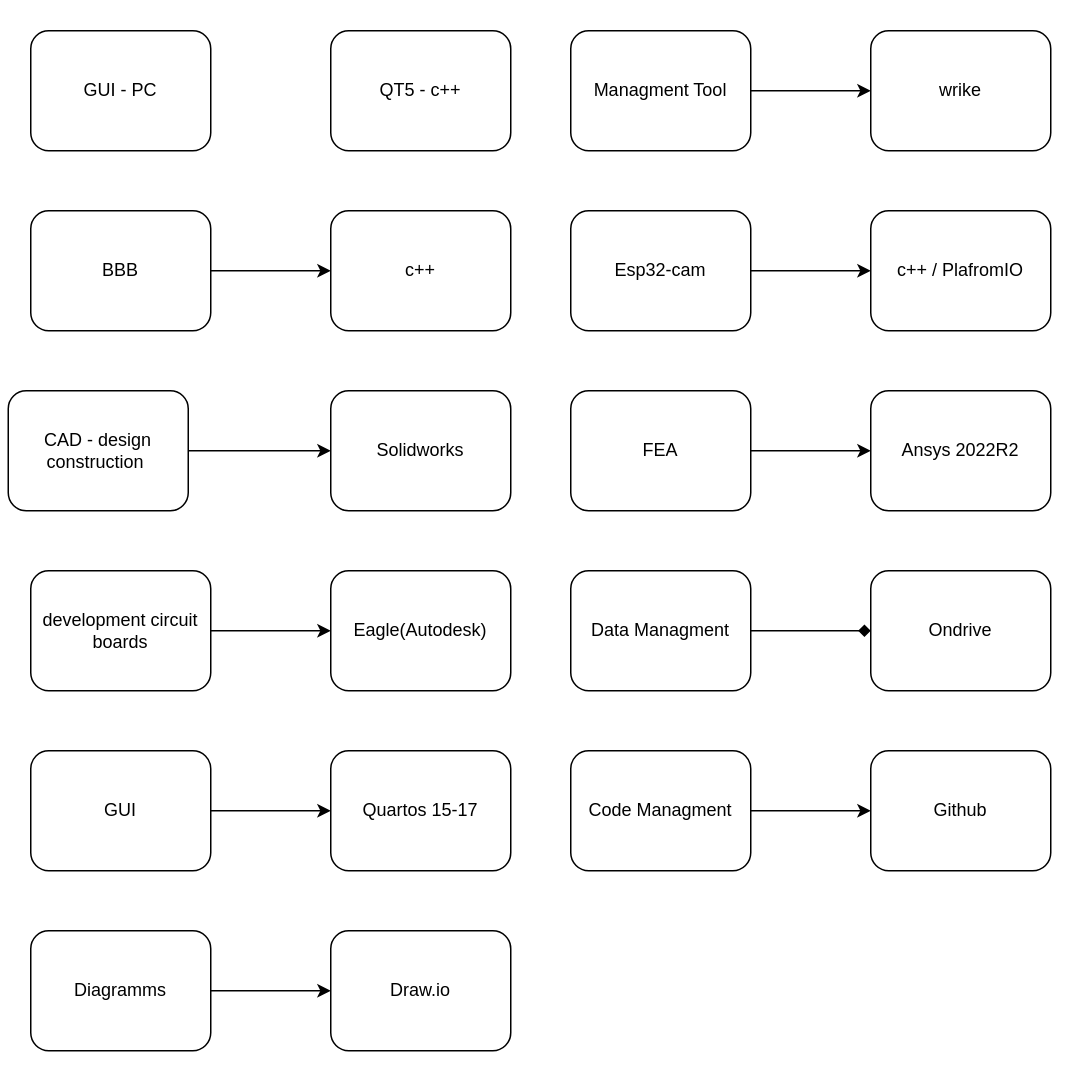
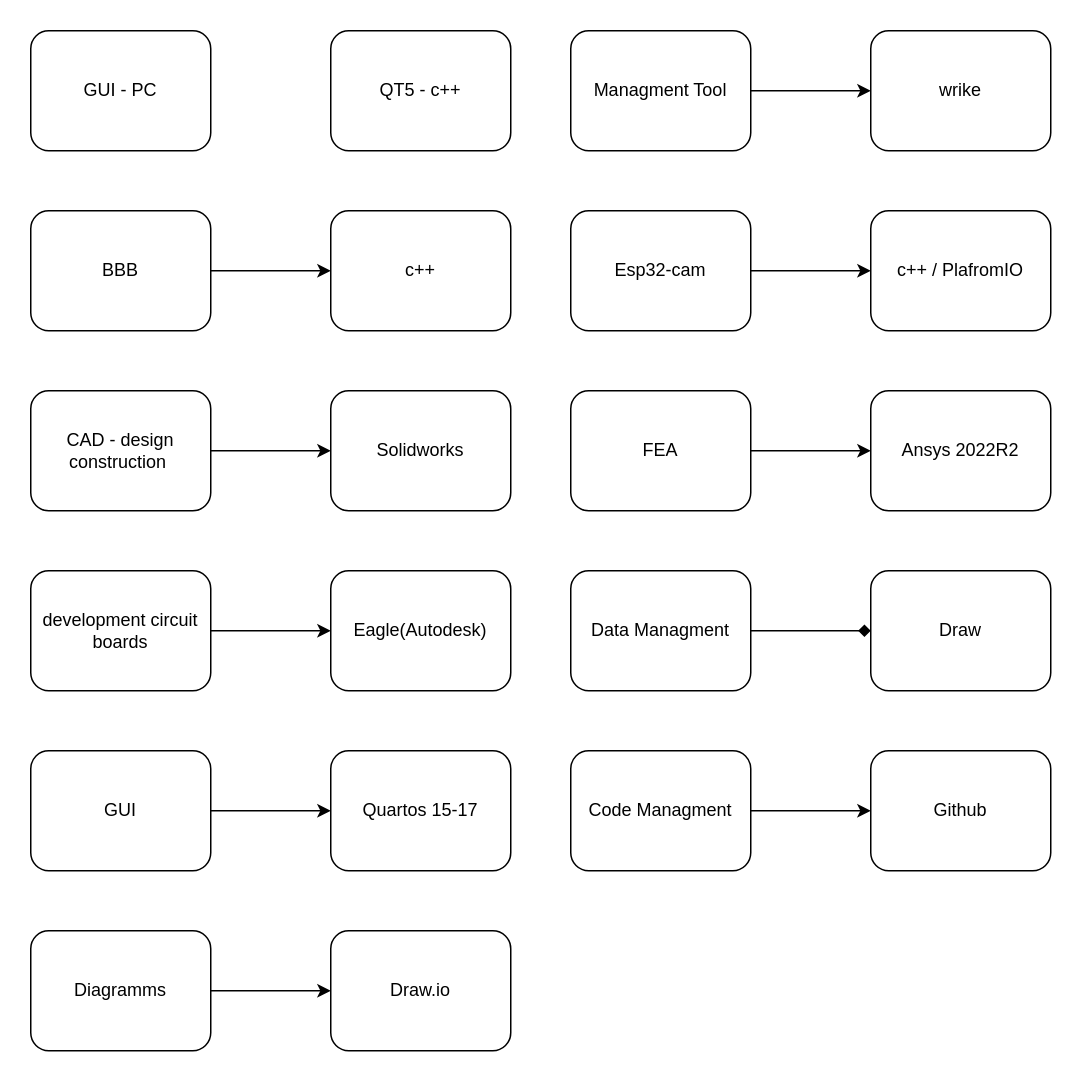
  <mxCell id="0" />
  <mxCell id="1" parent="0" />
  <mxCell id="2" value="GUI - PC" style="rounded=1;whiteSpace=wrap;html=1;" parent="1" vertex="1"><mxGeometry x="20" y="20" width="120" height="80" as="geometry" /></mxCell>
  <mxCell id="3" value="QT5 - c++" style="whiteSpace=wrap;html=1;rounded=1;" parent="1" vertex="1"><mxGeometry x="220" y="20" width="120" height="80" as="geometry" /></mxCell>
  <mxCell id="4" value="" style="edgeStyle=none;html=1;" parent="1" source="5" target="6" edge="1"><mxGeometry relative="1" as="geometry" /></mxCell>
  <mxCell id="5" value="BBB" style="rounded=1;whiteSpace=wrap;html=1;" parent="1" vertex="1"><mxGeometry x="20" y="140" width="120" height="80" as="geometry" /></mxCell>
  <mxCell id="6" value="c++" style="whiteSpace=wrap;html=1;rounded=1;" parent="1" vertex="1"><mxGeometry x="220" y="140" width="120" height="80" as="geometry" /></mxCell>
  <mxCell id="7" value="" style="edgeStyle=none;html=1;" parent="1" source="8" target="9" edge="1"><mxGeometry relative="1" as="geometry" /></mxCell>
- <mxCell id="8" value="CAD - design construction&amp;nbsp;" style="rounded=1;whiteSpace=wrap;html=1;" parent="1" vertex="1"><mxGeometry x="5" y="260" width="120" height="80" as="geometry" /></mxCell>
+ <mxCell id="8" value="CAD - design construction&amp;nbsp;" style="rounded=1;whiteSpace=wrap;html=1;" parent="1" vertex="1"><mxGeometry x="20" y="260" width="120" height="80" as="geometry" /></mxCell>
  <mxCell id="9" value="Solidworks" style="whiteSpace=wrap;html=1;rounded=1;" parent="1" vertex="1"><mxGeometry x="220" y="260" width="120" height="80" as="geometry" /></mxCell>
  <mxCell id="10" value="" style="edgeStyle=none;html=1;" parent="1" source="11" target="12" edge="1"><mxGeometry relative="1" as="geometry" /></mxCell>
  <mxCell id="11" value="development circuit boards" style="rounded=1;whiteSpace=wrap;html=1;" parent="1" vertex="1"><mxGeometry x="20" y="380" width="120" height="80" as="geometry" /></mxCell>
  <mxCell id="12" value="Eagle(Autodesk)" style="whiteSpace=wrap;html=1;rounded=1;" parent="1" vertex="1"><mxGeometry x="220" y="380" width="120" height="80" as="geometry" /></mxCell>
  <mxCell id="13" value="" style="edgeStyle=none;html=1;" parent="1" source="14" target="15" edge="1"><mxGeometry relative="1" as="geometry" /></mxCell>
  <mxCell id="14" value="GUI" style="rounded=1;whiteSpace=wrap;html=1;" parent="1" vertex="1"><mxGeometry x="20" y="500" width="120" height="80" as="geometry" /></mxCell>
  <mxCell id="15" value="Quartos 15-17" style="whiteSpace=wrap;html=1;rounded=1;" parent="1" vertex="1"><mxGeometry x="220" y="500" width="120" height="80" as="geometry" /></mxCell>
  <mxCell id="16" value="" style="edgeStyle=none;html=1;" parent="1" source="17" target="18" edge="1"><mxGeometry relative="1" as="geometry" /></mxCell>
  <mxCell id="17" value="Diagramms" style="rounded=1;whiteSpace=wrap;html=1;" parent="1" vertex="1"><mxGeometry x="20" y="620" width="120" height="80" as="geometry" /></mxCell>
  <mxCell id="18" value="Draw.io" style="whiteSpace=wrap;html=1;rounded=1;" parent="1" vertex="1"><mxGeometry x="220" y="620" width="120" height="80" as="geometry" /></mxCell>
  <mxCell id="19" value="" style="edgeStyle=none;html=1;" parent="1" source="20" target="21" edge="1"><mxGeometry relative="1" as="geometry" /></mxCell>
  <mxCell id="20" value="Managment Tool" style="rounded=1;whiteSpace=wrap;html=1;" parent="1" vertex="1"><mxGeometry x="380" y="20" width="120" height="80" as="geometry" /></mxCell>
  <mxCell id="21" value="wrike" style="whiteSpace=wrap;html=1;rounded=1;" parent="1" vertex="1"><mxGeometry x="580" y="20" width="120" height="80" as="geometry" /></mxCell>
  <mxCell id="22" value="" style="edgeStyle=none;html=1;" parent="1" source="23" target="24" edge="1"><mxGeometry relative="1" as="geometry"><Array as="points"><mxPoint x="520" y="180" /></Array></mxGeometry></mxCell>
  <mxCell id="23" value="Esp32-cam" style="rounded=1;whiteSpace=wrap;html=1;" parent="1" vertex="1"><mxGeometry x="380" y="140" width="120" height="80" as="geometry" /></mxCell>
  <mxCell id="24" value="c++ / PlafromIO" style="whiteSpace=wrap;html=1;rounded=1;" parent="1" vertex="1"><mxGeometry x="580" y="140" width="120" height="80" as="geometry" /></mxCell>
  <mxCell id="25" value="" style="edgeStyle=none;html=1;" parent="1" source="26" target="27" edge="1"><mxGeometry relative="1" as="geometry"><Array as="points"><mxPoint x="520" y="300" /></Array></mxGeometry></mxCell>
  <mxCell id="26" value="FEA" style="rounded=1;whiteSpace=wrap;html=1;" parent="1" vertex="1"><mxGeometry x="380" y="260" width="120" height="80" as="geometry" /></mxCell>
  <mxCell id="27" value="Ansys 2022R2" style="whiteSpace=wrap;html=1;rounded=1;" parent="1" vertex="1"><mxGeometry x="580" y="260" width="120" height="80" as="geometry" /></mxCell>
  <mxCell id="28" value="" style="edgeStyle=none;html=1;endArrow=diamond;" parent="1" source="29" target="30" edge="1"><mxGeometry relative="1" as="geometry"><Array as="points"><mxPoint x="520" y="420" /></Array></mxGeometry></mxCell>
  <mxCell id="29" value="Data Managment" style="rounded=1;whiteSpace=wrap;html=1;" parent="1" vertex="1"><mxGeometry x="380" y="380" width="120" height="80" as="geometry" /></mxCell>
- <mxCell id="30" value="Ondrive" style="whiteSpace=wrap;html=1;rounded=1;" parent="1" vertex="1"><mxGeometry x="580" y="380" width="120" height="80" as="geometry" /></mxCell>
+ <mxCell id="30" value="Draw" style="whiteSpace=wrap;html=1;rounded=1;" parent="1" vertex="1"><mxGeometry x="580" y="380" width="120" height="80" as="geometry" /></mxCell>
  <mxCell id="31" value="" style="edgeStyle=none;html=1;" parent="1" source="32" target="33" edge="1"><mxGeometry relative="1" as="geometry"><Array as="points"><mxPoint x="520" y="540" /></Array></mxGeometry></mxCell>
  <mxCell id="32" value="Code Managment" style="rounded=1;whiteSpace=wrap;html=1;" parent="1" vertex="1"><mxGeometry x="380" y="500" width="120" height="80" as="geometry" /></mxCell>
  <mxCell id="33" value="Github" style="whiteSpace=wrap;html=1;rounded=1;" parent="1" vertex="1"><mxGeometry x="580" y="500" width="120" height="80" as="geometry" /></mxCell>
